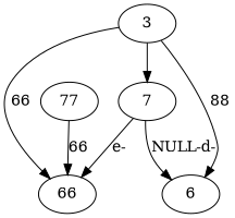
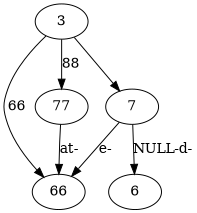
  digraph {
    n1 [height=0.5 label=3 width=0.75]
    66 [height=0.5 width=0.75]
    77 [height=0.5 width=0.75]
    7 [height=0.5 width=0.75]
    6 [height=0.5 width=0.75]
    n1 -> 66 [label=66]
-   n1 -> 6 [label=88]
+   n1 -> 77 [label=88]
    n1 -> 7
-   77 -> 66 [label=66]
+   77 -> 66 [label="at-"]
    7 -> 66 [label="e-"]
    7 -> 6 [label="NULL-d-"]
  }
